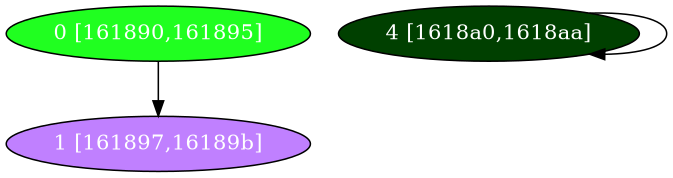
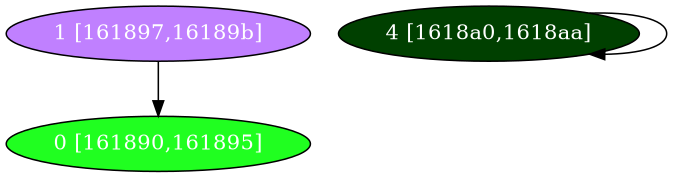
  digraph {
    node [fontcolor="#ffffff" shape=oval style=filled]
    n1 [fillcolor="#20FF20" label="0 [161890,161895]"]
    n2 [fillcolor="#C080FF" label="1 [161897,16189b]"]
    n3 [fillcolor="#004000" label="4 [1618a0,1618aa]"]
-   n1 -> n2
+   n2 -> n1
    n3 -> n3
  }
